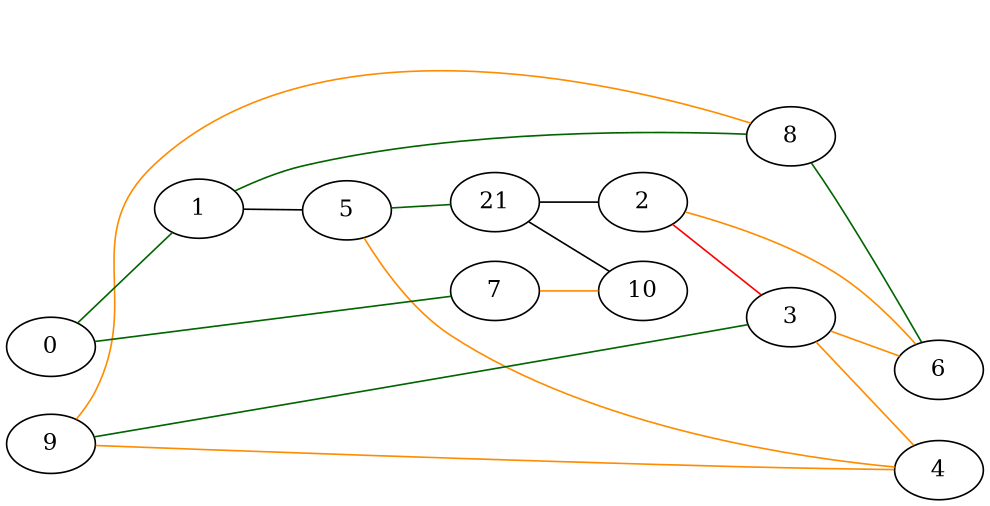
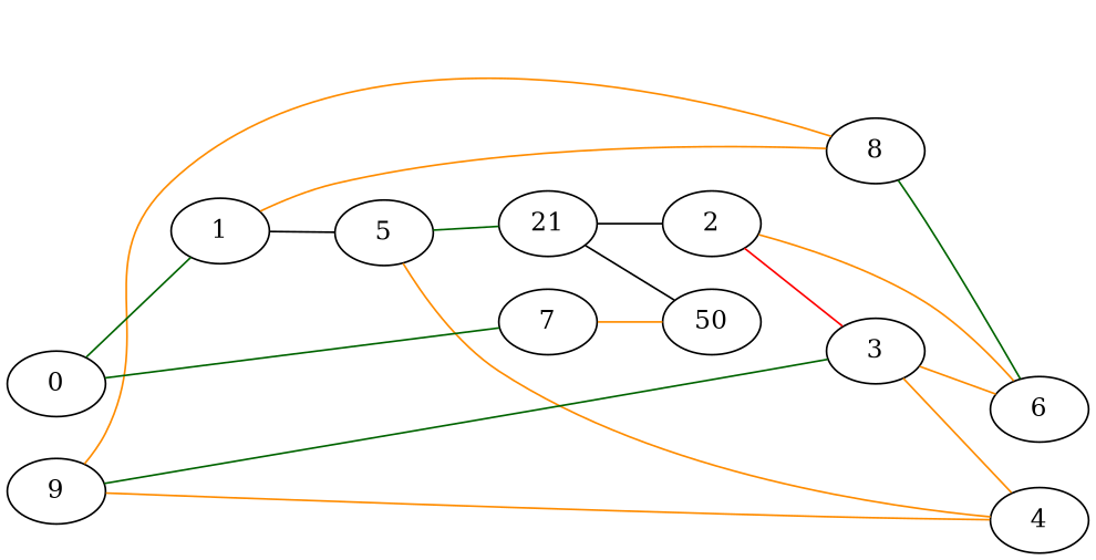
  strict graph {
    rankdir=LR
    node [weight=0]
    edge [color=darkorange weight=0]
    1
    8
    5
    6
    4
    n6 [label=21]
-   10
+   10 [label=50]
    2
    7
    3
    9
    0
-   1 -- 8 [color=darkgreen]
+   1 -- 8
    1 -- 5 [color=black]
    8 -- 6 [color=darkgreen]
    5 -- 4
    5 -- n6 [color=darkgreen]
    n6 -- 10 [color=black]
    n6 -- 2 [color=black]
    2 -- 6
    2 -- 3 [color=red]
    7 -- 10
    3 -- 6
    3 -- 4
    9 -- 8
    9 -- 4
    9 -- 3 [color=darkgreen]
    0 -- 1 [color=darkgreen]
    0 -- 7 [color=darkgreen]
  }
